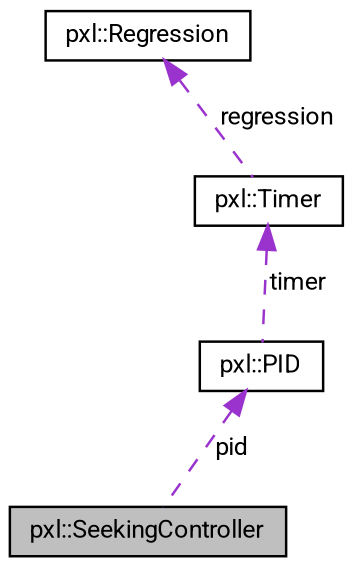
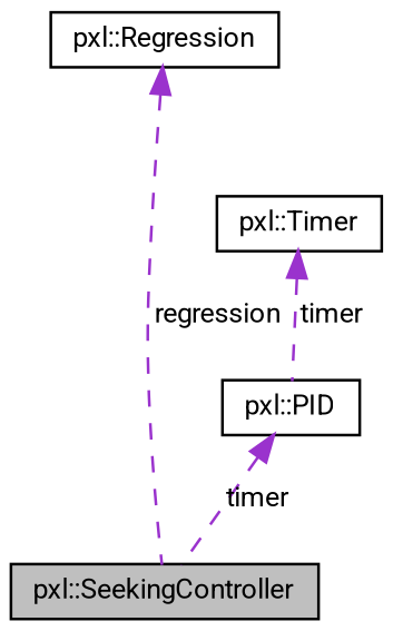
  digraph {
    fontname=Roboto
    node [color=black fillcolor=white fontname=Roboto fontsize=10 shape=record style=filled]
    edge [color=darkorchid3 dir=back fontname=Roboto fontsize=10 labelfontname=Helvetica labelfontsize=10 style=dashed]
    n1 [fillcolor=grey75 fontcolor=black height=0.2 label="pxl::SeekingController" width=0.4]
    n2 [height=0.2 label="pxl::Regression" width=0.4]
    n3 [height=0.2 label="pxl::PID" width=0.4]
    n4 [height=0.2 label="pxl::Timer" width=0.4]
-   n2 -> n4 [label=" regression"]
-   n3 -> n1 [label=" pid"]
+   n2 -> n1 [label=" regression"]
+   n3 -> n1 [label=" timer"]
    n4 -> n3 [label=" timer"]
  }
